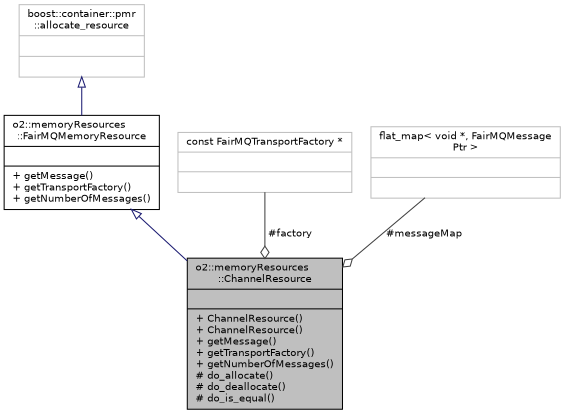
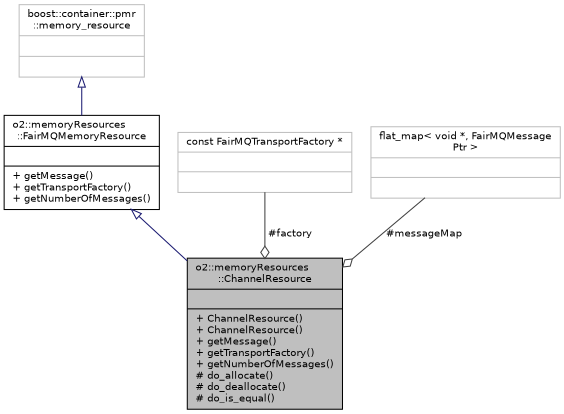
  digraph {
    node [color=grey75 fontname=Helvetica fontsize=10 shape=record]
    edge [color=midnightblue fontname=Helvetica fontsize=10 labelfontname=Helvetica labelfontsize=10 style=solid]
    n1 [color=black fillcolor=grey75 fontcolor=black height=0.2 label="{o2::memoryResources\l::ChannelResource\n||+ ChannelResource()\l+ ChannelResource()\l+ getMessage()\l+ getTransportFactory()\l+ getNumberOfMessages()\l# do_allocate()\l# do_deallocate()\l# do_is_equal()\l}" style=filled width=0.4]
    n2 [color=black height=0.2 label="{o2::memoryResources\l::FairMQMemoryResource\n||+ getMessage()\l+ getTransportFactory()\l+ getNumberOfMessages()\l}" width=0.4]
-   n3 [height=0.2 label="{boost::container::pmr\l::allocate_resource\n||}" width=0.4]
+   n3 [height=0.2 label="{boost::container::pmr\l::memory_resource\n||}" width=0.4]
    n4 [height=0.2 label="{const FairMQTransportFactory *\n||}" width=0.4]
    n5 [height=0.2 label="{flat_map\< void *, FairMQMessage\lPtr \>\n||}" width=0.4]
    n2 -> n1 [arrowtail=onormal dir=back]
    n3 -> n2 [arrowtail=onormal dir=back]
    n4 -> n1 [arrowhead=odiamond color=grey25 label=" #factory"]
    n5 -> n1 [arrowhead=odiamond color=grey25 label=" #messageMap"]
  }
